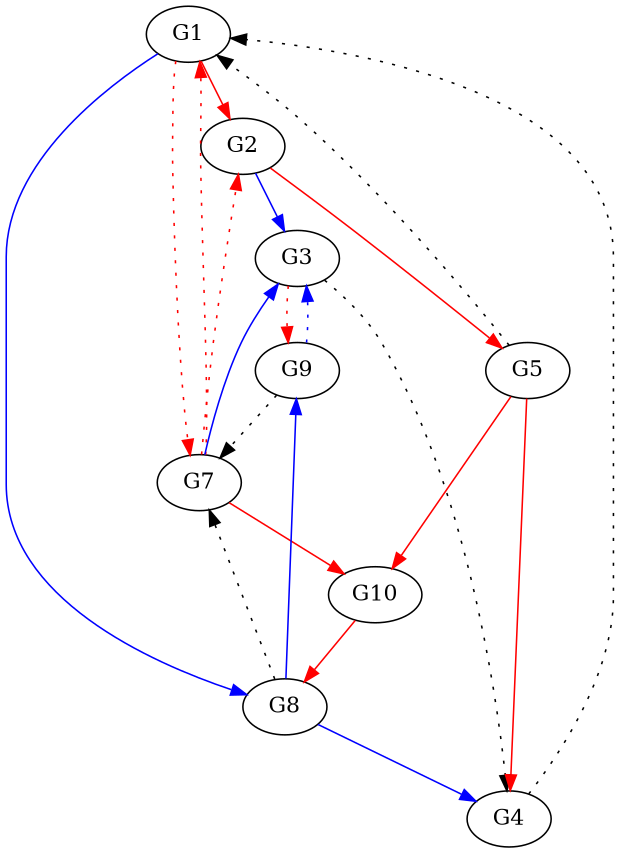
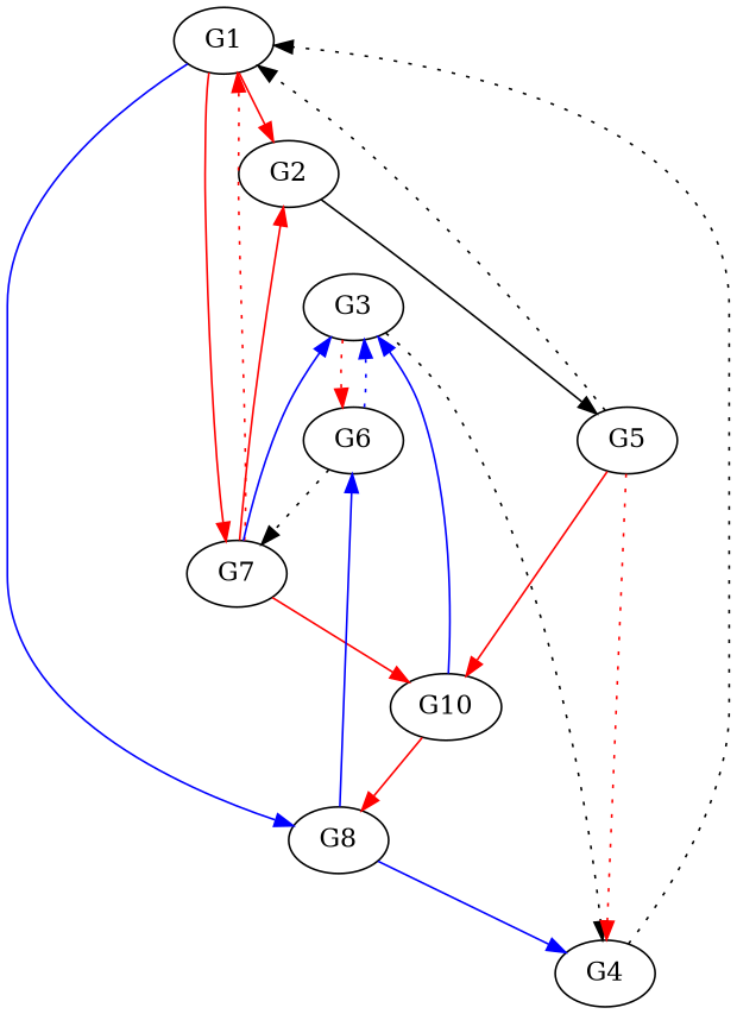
  digraph {
    edge [color=red]
    n1 [label=G1]
    n2 [label=G2]
    n3 [label=G7]
    n4 [label=G8]
    n5 [label=G3]
    n6 [label=G5]
    n7 [label=G10]
    n8 [label=G4]
-   n9 [label=G9]
+   n9 [label=G6]
    n1 -> n2
-   n1 -> n3 [style=dotted]
+   n1 -> n3
    n1 -> n4 [color=blue]
-   n2 -> n5 [color=blue]
-   n2 -> n6
+   n7 -> n5 [color=blue]
+   n2 -> n6 [color=black]
    n3 -> n1 [style=dotted]
-   n3 -> n2 [style=dotted]
+   n3 -> n2
    n3 -> n5 [color=blue]
    n3 -> n7
-   n4 -> n3 [style=dotted color=""]
    n4 -> n8 [color=blue]
    n4 -> n9 [color=blue]
    n5 -> n8 [style=dotted color=""]
    n5 -> n9 [style=dotted]
    n6 -> n1 [style=dotted color=""]
    n6 -> n7
-   n6 -> n8
+   n6 -> n8 [style=dotted]
    n7 -> n4
    n8 -> n1 [style=dotted color=""]
    n9 -> n3 [style=dotted color=""]
    n9 -> n5 [color=blue style=dotted]
  }
